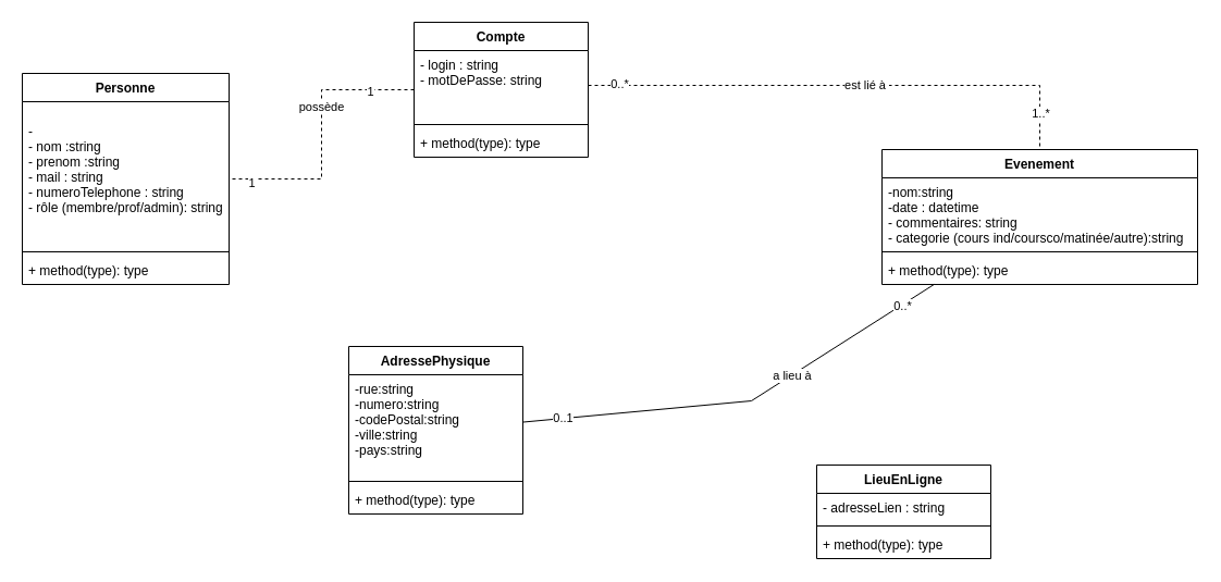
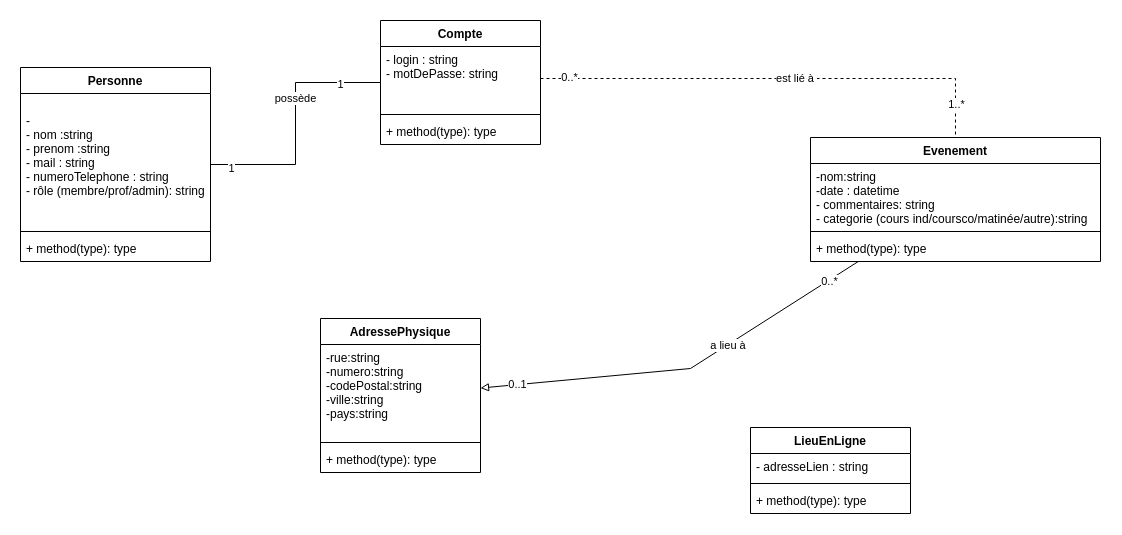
  <mxCell id="0" />
  <mxCell id="1" parent="0" />
- <mxCell id="2" style="edgeStyle=orthogonalEdgeStyle;rounded=0;orthogonalLoop=1;jettySize=auto;html=1;endArrow=none;endFill=0;dashed=1;" parent="1" source="6" target="10" edge="1"><mxGeometry relative="1" as="geometry" /></mxCell>
+ <mxCell id="2" style="edgeStyle=orthogonalEdgeStyle;rounded=0;orthogonalLoop=1;jettySize=auto;html=1;endArrow=none;endFill=0;" parent="1" source="6" target="10" edge="1"><mxGeometry relative="1" as="geometry" /></mxCell>
  <mxCell id="3" value="possède" style="edgeLabel;html=1;align=center;verticalAlign=middle;resizable=0;points=[];" parent="2" vertex="1" connectable="0"><mxGeometry x="-0.207" y="-1" relative="1" as="geometry"><mxPoint as="offset" /></mxGeometry></mxCell>
  <mxCell id="4" value="1" style="edgeLabel;html=1;align=center;verticalAlign=middle;resizable=0;points=[];" parent="2" vertex="1" connectable="0"><mxGeometry x="0.843" y="3" relative="1" as="geometry"><mxPoint as="offset" /></mxGeometry></mxCell>
  <mxCell id="5" value="1" style="edgeLabel;html=1;align=center;verticalAlign=middle;resizable=0;points=[];" parent="2" vertex="1" connectable="0"><mxGeometry x="-0.677" y="1" relative="1" as="geometry"><mxPoint as="offset" /></mxGeometry></mxCell>
  <mxCell id="6" value="Compte" style="swimlane;fontStyle=1;align=center;verticalAlign=top;childLayout=stackLayout;horizontal=1;startSize=26;horizontalStack=0;resizeParent=1;resizeParentMax=0;resizeLast=0;collapsible=1;marginBottom=0;" parent="1" vertex="1"><mxGeometry x="380" y="20" width="160" height="124" as="geometry" /></mxCell>
  <mxCell id="7" value="- login : string&#10;- motDePasse: string" style="text;strokeColor=none;fillColor=none;align=left;verticalAlign=top;spacingLeft=4;spacingRight=4;overflow=hidden;rotatable=0;points=[[0,0.5],[1,0.5]];portConstraint=eastwest;" parent="6" vertex="1"><mxGeometry y="26" width="160" height="64" as="geometry" /></mxCell>
  <mxCell id="8" value="" style="line;strokeWidth=1;fillColor=none;align=left;verticalAlign=middle;spacingTop=-1;spacingLeft=3;spacingRight=3;rotatable=0;labelPosition=right;points=[];portConstraint=eastwest;strokeColor=inherit;" parent="6" vertex="1"><mxGeometry y="90" width="160" height="8" as="geometry" /></mxCell>
  <mxCell id="9" value="+ method(type): type" style="text;strokeColor=none;fillColor=none;align=left;verticalAlign=top;spacingLeft=4;spacingRight=4;overflow=hidden;rotatable=0;points=[[0,0.5],[1,0.5]];portConstraint=eastwest;" parent="6" vertex="1"><mxGeometry y="98" width="160" height="26" as="geometry" /></mxCell>
  <mxCell id="10" value="Personne" style="swimlane;fontStyle=1;align=center;verticalAlign=top;childLayout=stackLayout;horizontal=1;startSize=26;horizontalStack=0;resizeParent=1;resizeParentMax=0;resizeLast=0;collapsible=1;marginBottom=0;" parent="1" vertex="1"><mxGeometry x="20" y="67" width="190" height="194" as="geometry" /></mxCell>
  <mxCell id="11" value="&#10;- &#10;- nom :string&#10;- prenom :string&#10;- mail : string&#10;- numeroTelephone : string&#10;- rôle (membre/prof/admin): string&#10;&#10;" style="text;strokeColor=none;fillColor=none;align=left;verticalAlign=top;spacingLeft=4;spacingRight=4;overflow=hidden;rotatable=0;points=[[0,0.5],[1,0.5]];portConstraint=eastwest;" parent="10" vertex="1"><mxGeometry y="26" width="190" height="134" as="geometry" /></mxCell>
  <mxCell id="12" value="" style="line;strokeWidth=1;fillColor=none;align=left;verticalAlign=middle;spacingTop=-1;spacingLeft=3;spacingRight=3;rotatable=0;labelPosition=right;points=[];portConstraint=eastwest;strokeColor=inherit;" parent="10" vertex="1"><mxGeometry y="160" width="190" height="8" as="geometry" /></mxCell>
  <mxCell id="13" value="+ method(type): type" style="text;strokeColor=none;fillColor=none;align=left;verticalAlign=top;spacingLeft=4;spacingRight=4;overflow=hidden;rotatable=0;points=[[0,0.5],[1,0.5]];portConstraint=eastwest;" parent="10" vertex="1"><mxGeometry y="168" width="190" height="26" as="geometry" /></mxCell>
- <mxCell id="14" style="rounded=0;orthogonalLoop=1;jettySize=auto;html=1;elbow=vertical;startArrow=none;startFill=0;strokeColor=default;jumpStyle=none;endArrow=none;endFill=0;" parent="1" source="18" target="22" edge="1"><mxGeometry relative="1" as="geometry"><Array as="points"><mxPoint x="690" y="368" /></Array></mxGeometry></mxCell>
+ <mxCell id="14" style="rounded=0;orthogonalLoop=1;jettySize=auto;html=1;elbow=vertical;startArrow=none;startFill=0;strokeColor=default;jumpStyle=none;endArrow=block;endFill=0;" parent="1" source="18" target="22" edge="1"><mxGeometry relative="1" as="geometry"><Array as="points"><mxPoint x="690" y="368" /></Array></mxGeometry></mxCell>
  <mxCell id="15" value="0..*" style="edgeLabel;html=1;align=center;verticalAlign=middle;resizable=0;points=[];" parent="14" vertex="1" connectable="0"><mxGeometry x="-0.83" y="1" relative="1" as="geometry"><mxPoint as="offset" /></mxGeometry></mxCell>
  <mxCell id="16" value="0..1" style="edgeLabel;html=1;align=center;verticalAlign=middle;resizable=0;points=[];" parent="14" vertex="1" connectable="0"><mxGeometry x="0.822" y="-1" relative="1" as="geometry"><mxPoint as="offset" /></mxGeometry></mxCell>
  <mxCell id="17" value="a lieu à&amp;nbsp;" style="edgeLabel;html=1;align=center;verticalAlign=middle;resizable=0;points=[];" parent="14" vertex="1" connectable="0"><mxGeometry x="-0.249" y="1" relative="1" as="geometry"><mxPoint as="offset" /></mxGeometry></mxCell>
  <mxCell id="18" value="Evenement" style="swimlane;fontStyle=1;align=center;verticalAlign=top;childLayout=stackLayout;horizontal=1;startSize=26;horizontalStack=0;resizeParent=1;resizeParentMax=0;resizeLast=0;collapsible=1;marginBottom=0;" parent="1" vertex="1"><mxGeometry x="810" y="137" width="290" height="124" as="geometry" /></mxCell>
  <mxCell id="19" value="-nom:string&#10;-date : datetime&#10;- commentaires: string&#10;- categorie (cours ind/coursco/matinée/autre):string&#10;- &#10;" style="text;strokeColor=none;fillColor=none;align=left;verticalAlign=top;spacingLeft=4;spacingRight=4;overflow=hidden;rotatable=0;points=[[0,0.5],[1,0.5]];portConstraint=eastwest;" parent="18" vertex="1"><mxGeometry y="26" width="290" height="64" as="geometry" /></mxCell>
  <mxCell id="20" value="" style="line;strokeWidth=1;fillColor=none;align=left;verticalAlign=middle;spacingTop=-1;spacingLeft=3;spacingRight=3;rotatable=0;labelPosition=right;points=[];portConstraint=eastwest;strokeColor=inherit;" parent="18" vertex="1"><mxGeometry y="90" width="290" height="8" as="geometry" /></mxCell>
  <mxCell id="21" value="+ method(type): type" style="text;strokeColor=none;fillColor=none;align=left;verticalAlign=top;spacingLeft=4;spacingRight=4;overflow=hidden;rotatable=0;points=[[0,0.5],[1,0.5]];portConstraint=eastwest;" parent="18" vertex="1"><mxGeometry y="98" width="290" height="26" as="geometry" /></mxCell>
  <mxCell id="22" value="AdressePhysique" style="swimlane;fontStyle=1;align=center;verticalAlign=top;childLayout=stackLayout;horizontal=1;startSize=26;horizontalStack=0;resizeParent=1;resizeParentMax=0;resizeLast=0;collapsible=1;marginBottom=0;" parent="1" vertex="1"><mxGeometry x="320" y="318" width="160" height="154" as="geometry" /></mxCell>
  <mxCell id="23" value="-rue:string&#10;-numero:string&#10;-codePostal:string&#10;-ville:string&#10;-pays:string&#10;" style="text;strokeColor=none;fillColor=none;align=left;verticalAlign=top;spacingLeft=4;spacingRight=4;overflow=hidden;rotatable=0;points=[[0,0.5],[1,0.5]];portConstraint=eastwest;" parent="22" vertex="1"><mxGeometry y="26" width="160" height="94" as="geometry" /></mxCell>
  <mxCell id="24" value="" style="line;strokeWidth=1;fillColor=none;align=left;verticalAlign=middle;spacingTop=-1;spacingLeft=3;spacingRight=3;rotatable=0;labelPosition=right;points=[];portConstraint=eastwest;strokeColor=inherit;" parent="22" vertex="1"><mxGeometry y="120" width="160" height="8" as="geometry" /></mxCell>
  <mxCell id="25" value="+ method(type): type" style="text;strokeColor=none;fillColor=none;align=left;verticalAlign=top;spacingLeft=4;spacingRight=4;overflow=hidden;rotatable=0;points=[[0,0.5],[1,0.5]];portConstraint=eastwest;" parent="22" vertex="1"><mxGeometry y="128" width="160" height="26" as="geometry" /></mxCell>
  <mxCell id="26" value="LieuEnLigne" style="swimlane;fontStyle=1;align=center;verticalAlign=top;childLayout=stackLayout;horizontal=1;startSize=26;horizontalStack=0;resizeParent=1;resizeParentMax=0;resizeLast=0;collapsible=1;marginBottom=0;" parent="1" vertex="1"><mxGeometry x="750" y="427" width="160" height="86" as="geometry" /></mxCell>
  <mxCell id="27" value="- adresseLien : string" style="text;strokeColor=none;fillColor=none;align=left;verticalAlign=top;spacingLeft=4;spacingRight=4;overflow=hidden;rotatable=0;points=[[0,0.5],[1,0.5]];portConstraint=eastwest;" parent="26" vertex="1"><mxGeometry y="26" width="160" height="26" as="geometry" /></mxCell>
  <mxCell id="28" value="" style="line;strokeWidth=1;fillColor=none;align=left;verticalAlign=middle;spacingTop=-1;spacingLeft=3;spacingRight=3;rotatable=0;labelPosition=right;points=[];portConstraint=eastwest;strokeColor=inherit;" parent="26" vertex="1"><mxGeometry y="52" width="160" height="8" as="geometry" /></mxCell>
  <mxCell id="29" value="+ method(type): type" style="text;strokeColor=none;fillColor=none;align=left;verticalAlign=top;spacingLeft=4;spacingRight=4;overflow=hidden;rotatable=0;points=[[0,0.5],[1,0.5]];portConstraint=eastwest;" parent="26" vertex="1"><mxGeometry y="60" width="160" height="26" as="geometry" /></mxCell>
  <mxCell id="30" style="edgeStyle=orthogonalEdgeStyle;rounded=0;orthogonalLoop=1;jettySize=auto;html=1;endArrow=none;endFill=0;dashed=1;" parent="1" source="7" target="18" edge="1"><mxGeometry relative="1" as="geometry" /></mxCell>
  <mxCell id="31" value="1..*" style="edgeLabel;html=1;align=center;verticalAlign=middle;resizable=0;points=[];" parent="30" vertex="1" connectable="0"><mxGeometry x="0.855" relative="1" as="geometry"><mxPoint as="offset" /></mxGeometry></mxCell>
  <mxCell id="32" value="0..*" style="edgeLabel;html=1;align=center;verticalAlign=middle;resizable=0;points=[];" parent="30" vertex="1" connectable="0"><mxGeometry x="-0.883" y="2" relative="1" as="geometry"><mxPoint as="offset" /></mxGeometry></mxCell>
  <mxCell id="33" value="est lié à&amp;nbsp;" style="edgeLabel;html=1;align=center;verticalAlign=middle;resizable=0;points=[];" vertex="1" connectable="0" parent="30"><mxGeometry x="0.074" y="1" relative="1" as="geometry"><mxPoint as="offset" /></mxGeometry></mxCell>
